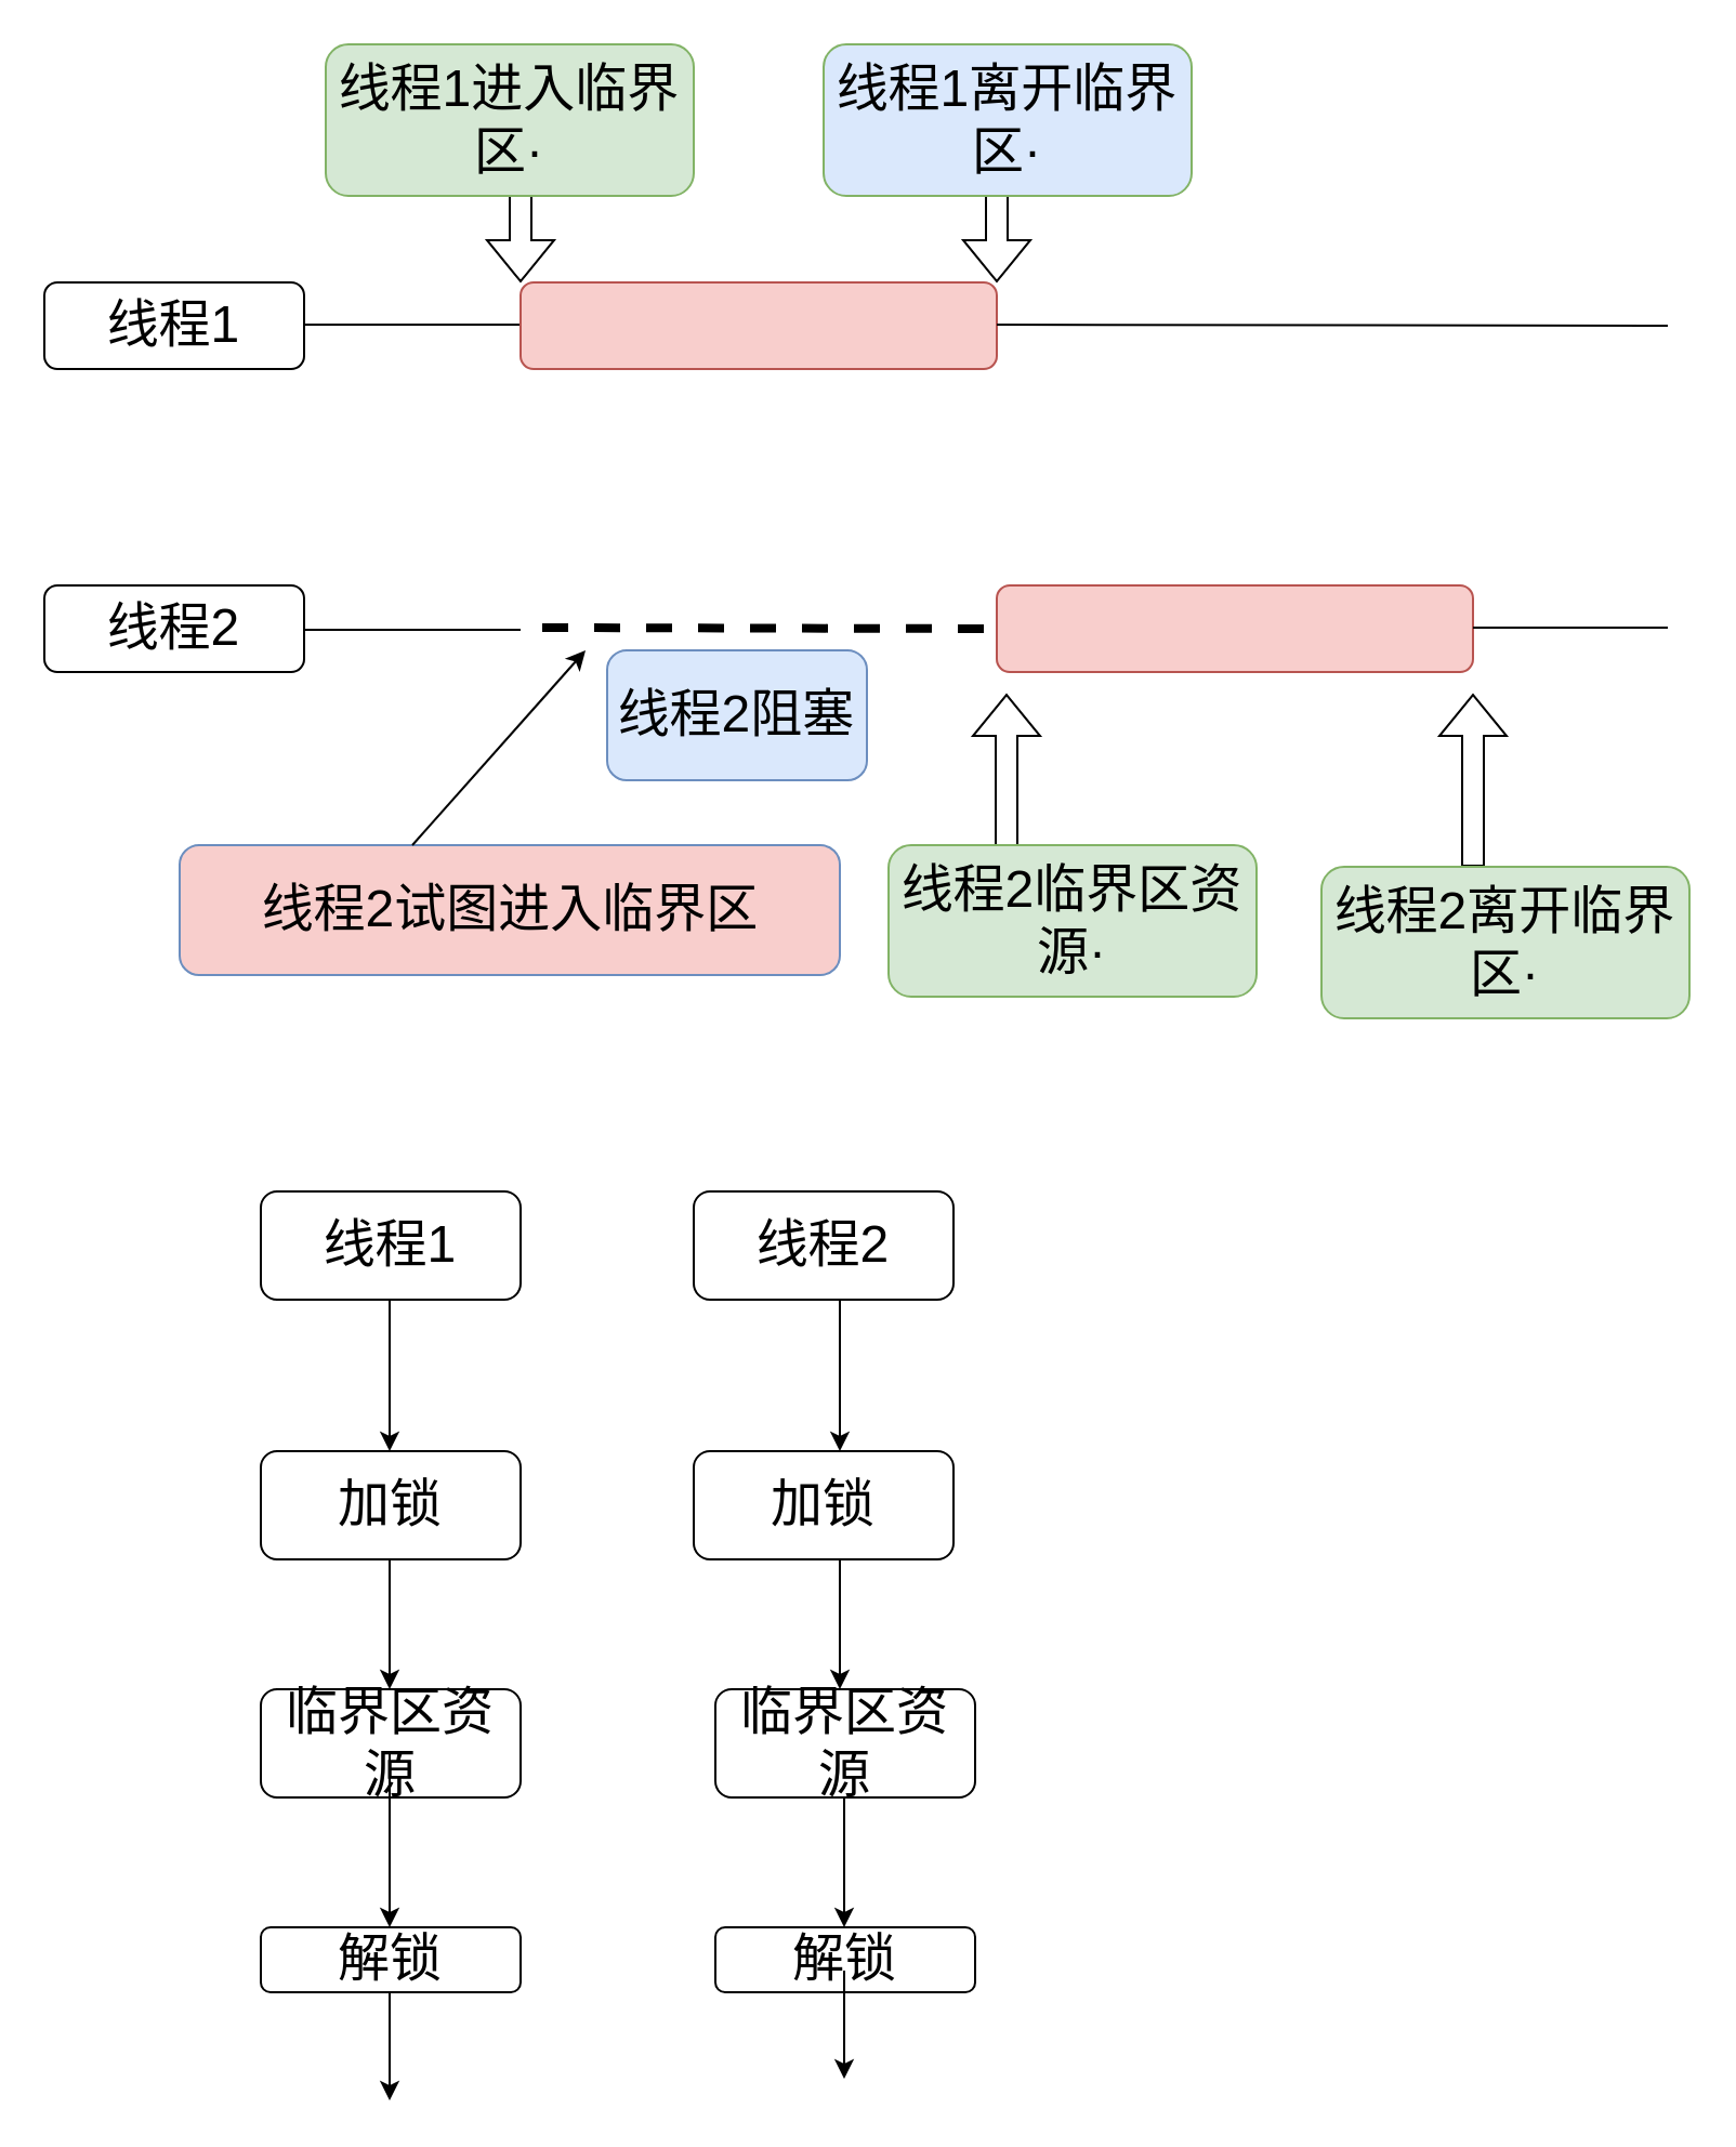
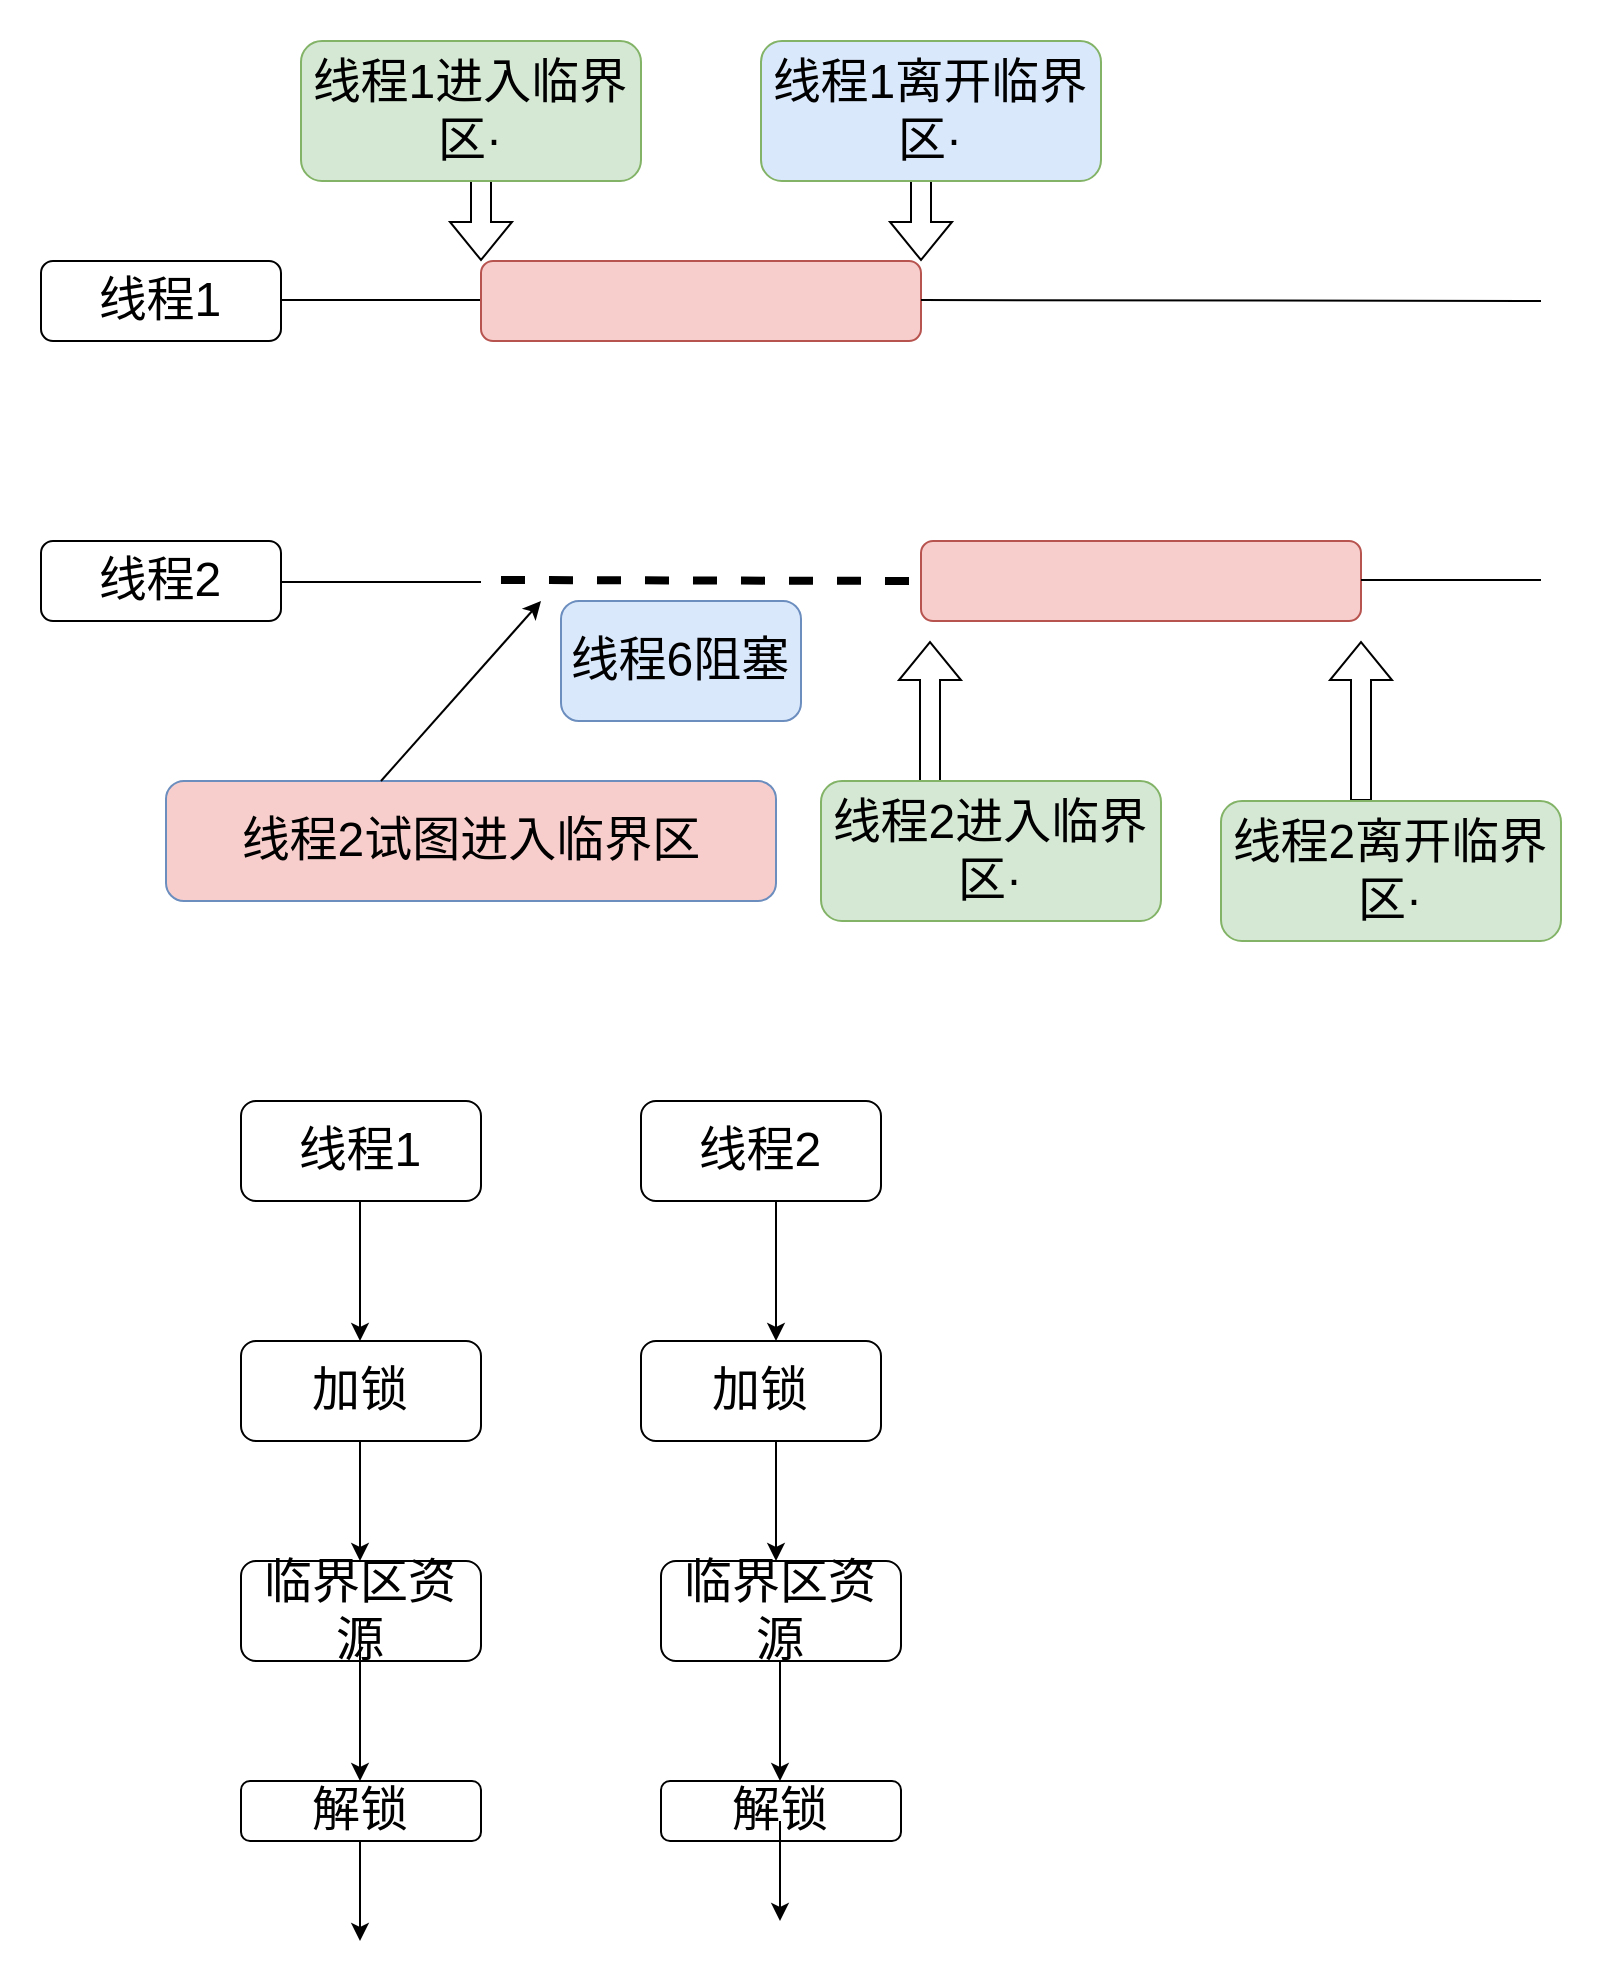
  <mxCell id="0" />
  <mxCell id="1" parent="0" />
  <mxCell id="2" value="&lt;font style=&quot;font-size: 24px&quot;&gt;线程1&lt;/font&gt;" style="rounded=1;whiteSpace=wrap;html=1;" parent="1" vertex="1"><mxGeometry x="20" y="130" width="120" height="40" as="geometry" /></mxCell>
  <mxCell id="3" value="" style="shape=link;html=1;rounded=0;fontSize=24;width=141;" parent="1" edge="1"><mxGeometry width="100" relative="1" as="geometry"><mxPoint x="140" y="220" as="sourcePoint" /><mxPoint x="240" y="220" as="targetPoint" /></mxGeometry></mxCell>
  <mxCell id="4" value="&lt;font style=&quot;font-size: 24px&quot;&gt;线程2&lt;/font&gt;" style="rounded=1;whiteSpace=wrap;html=1;" parent="1" vertex="1"><mxGeometry x="20" y="270" width="120" height="40" as="geometry" /></mxCell>
  <mxCell id="5" value="" style="rounded=1;whiteSpace=wrap;html=1;fontSize=24;fillColor=#f8cecc;strokeColor=#b85450;" parent="1" vertex="1"><mxGeometry x="240" y="130" width="220" height="40" as="geometry" /></mxCell>
  <mxCell id="6" value="" style="shape=flexArrow;endArrow=classic;html=1;rounded=0;fontSize=24;" parent="1" edge="1"><mxGeometry width="50" height="50" relative="1" as="geometry"><mxPoint x="240" y="50" as="sourcePoint" /><mxPoint x="240" y="130" as="targetPoint" /></mxGeometry></mxCell>
  <mxCell id="7" value="线程1进入临界区·" style="rounded=1;whiteSpace=wrap;html=1;fontSize=24;fillColor=#d5e8d4;strokeColor=#82b366;" parent="1" vertex="1"><mxGeometry x="150" y="20" width="170" height="70" as="geometry" /></mxCell>
  <mxCell id="8" value="" style="shape=flexArrow;endArrow=classic;html=1;rounded=0;fontSize=24;" parent="1" edge="1"><mxGeometry width="50" height="50" relative="1" as="geometry"><mxPoint x="460" y="50" as="sourcePoint" /><mxPoint x="460" y="130" as="targetPoint" /></mxGeometry></mxCell>
  <mxCell id="9" value="线程1离开临界区·" style="rounded=1;whiteSpace=wrap;html=1;fontSize=24;fillColor=#dae8fc;strokeColor=#82b366;" parent="1" vertex="1"><mxGeometry x="380" y="20" width="170" height="70" as="geometry" /></mxCell>
  <mxCell id="10" value="" style="endArrow=none;html=1;rounded=0;fontSize=24;" parent="1" edge="1"><mxGeometry width="50" height="50" relative="1" as="geometry"><mxPoint x="460" y="149.5" as="sourcePoint" /><mxPoint x="770" y="150" as="targetPoint" /></mxGeometry></mxCell>
  <mxCell id="11" value="线程2试图进入临界区" style="rounded=1;whiteSpace=wrap;html=1;fontSize=24;fillColor=#f8cecc;strokeColor=#6c8ebf;" parent="1" vertex="1"><mxGeometry x="82.5" y="390" width="305" height="60" as="geometry" /></mxCell>
  <mxCell id="12" value="" style="endArrow=classic;html=1;rounded=0;fontSize=24;" parent="1" edge="1"><mxGeometry width="50" height="50" relative="1" as="geometry"><mxPoint x="190" y="390" as="sourcePoint" /><mxPoint x="270" y="300" as="targetPoint" /></mxGeometry></mxCell>
  <mxCell id="13" value="" style="endArrow=none;dashed=1;html=1;rounded=0;fontSize=24;jumpSize=15;strokeWidth=4;" parent="1" edge="1"><mxGeometry width="50" height="50" relative="1" as="geometry"><mxPoint x="250" y="289.5" as="sourcePoint" /><mxPoint x="460" y="290" as="targetPoint" /></mxGeometry></mxCell>
- <mxCell id="14" value="线程2阻塞" style="rounded=1;whiteSpace=wrap;html=1;fontSize=24;fillColor=#dae8fc;strokeColor=#6c8ebf;" parent="1" vertex="1"><mxGeometry x="280" y="300" width="120" height="60" as="geometry" /></mxCell>
+ <mxCell id="14" value="线程6阻塞" style="rounded=1;whiteSpace=wrap;html=1;fontSize=24;fillColor=#dae8fc;strokeColor=#6c8ebf;" parent="1" vertex="1"><mxGeometry x="280" y="300" width="120" height="60" as="geometry" /></mxCell>
  <mxCell id="15" value="" style="rounded=1;whiteSpace=wrap;html=1;fontSize=24;fillColor=#f8cecc;strokeColor=#b85450;" parent="1" vertex="1"><mxGeometry x="460" y="270" width="220" height="40" as="geometry" /></mxCell>
  <mxCell id="16" value="" style="shape=flexArrow;endArrow=classic;html=1;rounded=0;fontSize=24;strokeWidth=1;jumpSize=15;" parent="1" edge="1"><mxGeometry width="50" height="50" relative="1" as="geometry"><mxPoint x="464.5" y="400" as="sourcePoint" /><mxPoint x="464.5" y="320" as="targetPoint" /></mxGeometry></mxCell>
- <mxCell id="17" value="线程2临界区资源·" style="rounded=1;whiteSpace=wrap;html=1;fontSize=24;fillColor=#d5e8d4;strokeColor=#82b366;" parent="1" vertex="1"><mxGeometry x="410" y="390" width="170" height="70" as="geometry" /></mxCell>
+ <mxCell id="17" value="线程2进入临界区·" style="rounded=1;whiteSpace=wrap;html=1;fontSize=24;fillColor=#d5e8d4;strokeColor=#82b366;" parent="1" vertex="1"><mxGeometry x="410" y="390" width="170" height="70" as="geometry" /></mxCell>
  <mxCell id="18" value="" style="shape=flexArrow;endArrow=classic;html=1;rounded=0;fontSize=24;strokeWidth=1;jumpSize=15;" parent="1" edge="1"><mxGeometry width="50" height="50" relative="1" as="geometry"><mxPoint x="680" y="400" as="sourcePoint" /><mxPoint x="680" y="320" as="targetPoint" /></mxGeometry></mxCell>
  <mxCell id="19" value="线程2离开临界区·" style="rounded=1;whiteSpace=wrap;html=1;fontSize=24;fillColor=#d5e8d4;strokeColor=#82b366;" parent="1" vertex="1"><mxGeometry x="610" y="400" width="170" height="70" as="geometry" /></mxCell>
  <mxCell id="20" value="" style="endArrow=none;html=1;rounded=0;fontSize=24;strokeWidth=1;jumpSize=15;" parent="1" edge="1"><mxGeometry width="50" height="50" relative="1" as="geometry"><mxPoint x="680" y="289.5" as="sourcePoint" /><mxPoint x="770" y="289.5" as="targetPoint" /><Array as="points"><mxPoint x="740" y="289.5" /></Array></mxGeometry></mxCell>
  <mxCell id="21" value="线程1" style="rounded=1;whiteSpace=wrap;html=1;fontSize=24;" parent="1" vertex="1"><mxGeometry x="120" y="550" width="120" height="50" as="geometry" /></mxCell>
  <mxCell id="22" value="" style="endArrow=classic;html=1;rounded=0;fontSize=24;strokeWidth=1;jumpSize=15;" parent="1" edge="1"><mxGeometry width="50" height="50" relative="1" as="geometry"><mxPoint x="179.5" y="600" as="sourcePoint" /><mxPoint x="179.5" y="670" as="targetPoint" /></mxGeometry></mxCell>
  <mxCell id="23" value="" style="endArrow=classic;html=1;rounded=0;fontSize=24;strokeWidth=1;jumpSize=15;" parent="1" edge="1"><mxGeometry width="50" height="50" relative="1" as="geometry"><mxPoint x="179.5" y="710" as="sourcePoint" /><mxPoint x="179.5" y="780" as="targetPoint" /></mxGeometry></mxCell>
  <mxCell id="24" value="加锁" style="rounded=1;whiteSpace=wrap;html=1;fontSize=24;" parent="1" vertex="1"><mxGeometry x="120" y="670" width="120" height="50" as="geometry" /></mxCell>
  <mxCell id="25" value="临界区资源" style="rounded=1;whiteSpace=wrap;html=1;fontSize=24;" parent="1" vertex="1"><mxGeometry x="120" y="780" width="120" height="50" as="geometry" /></mxCell>
  <mxCell id="26" value="" style="endArrow=classic;html=1;rounded=0;fontSize=24;strokeWidth=1;jumpSize=15;" parent="1" edge="1"><mxGeometry width="50" height="50" relative="1" as="geometry"><mxPoint x="179.5" y="810" as="sourcePoint" /><mxPoint x="179.5" y="890" as="targetPoint" /></mxGeometry></mxCell>
  <mxCell id="27" value="解锁" style="rounded=1;whiteSpace=wrap;html=1;fontSize=24;" parent="1" vertex="1"><mxGeometry x="120" y="890" width="120" height="30" as="geometry" /></mxCell>
  <mxCell id="28" value="" style="endArrow=classic;html=1;rounded=0;fontSize=24;strokeWidth=1;jumpSize=15;" parent="1" edge="1"><mxGeometry width="50" height="50" relative="1" as="geometry"><mxPoint x="179.5" y="920" as="sourcePoint" /><mxPoint x="179.5" y="970" as="targetPoint" /></mxGeometry></mxCell>
  <mxCell id="29" value="线程2" style="rounded=1;whiteSpace=wrap;html=1;fontSize=24;" parent="1" vertex="1"><mxGeometry x="320" y="550" width="120" height="50" as="geometry" /></mxCell>
  <mxCell id="30" value="" style="endArrow=classic;html=1;rounded=0;fontSize=24;strokeWidth=1;jumpSize=15;" parent="1" edge="1"><mxGeometry width="50" height="50" relative="1" as="geometry"><mxPoint x="387.5" y="600" as="sourcePoint" /><mxPoint x="387.5" y="670" as="targetPoint" /></mxGeometry></mxCell>
  <mxCell id="31" value="" style="endArrow=classic;html=1;rounded=0;fontSize=24;strokeWidth=1;jumpSize=15;" parent="1" edge="1"><mxGeometry width="50" height="50" relative="1" as="geometry"><mxPoint x="387.5" y="710" as="sourcePoint" /><mxPoint x="387.5" y="780" as="targetPoint" /></mxGeometry></mxCell>
  <mxCell id="32" value="加锁" style="rounded=1;whiteSpace=wrap;html=1;fontSize=24;" parent="1" vertex="1"><mxGeometry x="320" y="670" width="120" height="50" as="geometry" /></mxCell>
  <mxCell id="33" value="" style="endArrow=classic;html=1;rounded=0;fontSize=24;strokeWidth=1;jumpSize=15;" parent="1" edge="1"><mxGeometry width="50" height="50" relative="1" as="geometry"><mxPoint x="389.5" y="810" as="sourcePoint" /><mxPoint x="389.5" y="890" as="targetPoint" /></mxGeometry></mxCell>
  <mxCell id="34" value="临界区资源" style="rounded=1;whiteSpace=wrap;html=1;fontSize=24;" parent="1" vertex="1"><mxGeometry x="330" y="780" width="120" height="50" as="geometry" /></mxCell>
  <mxCell id="35" value="解锁" style="rounded=1;whiteSpace=wrap;html=1;fontSize=24;" parent="1" vertex="1"><mxGeometry x="330" y="890" width="120" height="30" as="geometry" /></mxCell>
  <mxCell id="36" value="" style="endArrow=classic;html=1;rounded=0;fontSize=24;strokeWidth=1;jumpSize=15;" parent="1" edge="1"><mxGeometry width="50" height="50" relative="1" as="geometry"><mxPoint x="389.5" y="910" as="sourcePoint" /><mxPoint x="389.5" y="960" as="targetPoint" /></mxGeometry></mxCell>
